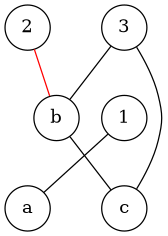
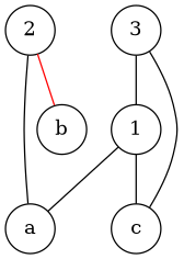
  strict graph {
    rankdir=TB
    node [shape=circle]
    1
    a
    c
    2
    b
    3
    1 -- a [color=black]
-   b -- c
+   1 -- c
+   2 -- a
    2 -- b [color=red]
    3 -- c [color=black]
-   3 -- b
+   3 -- 1
  }
